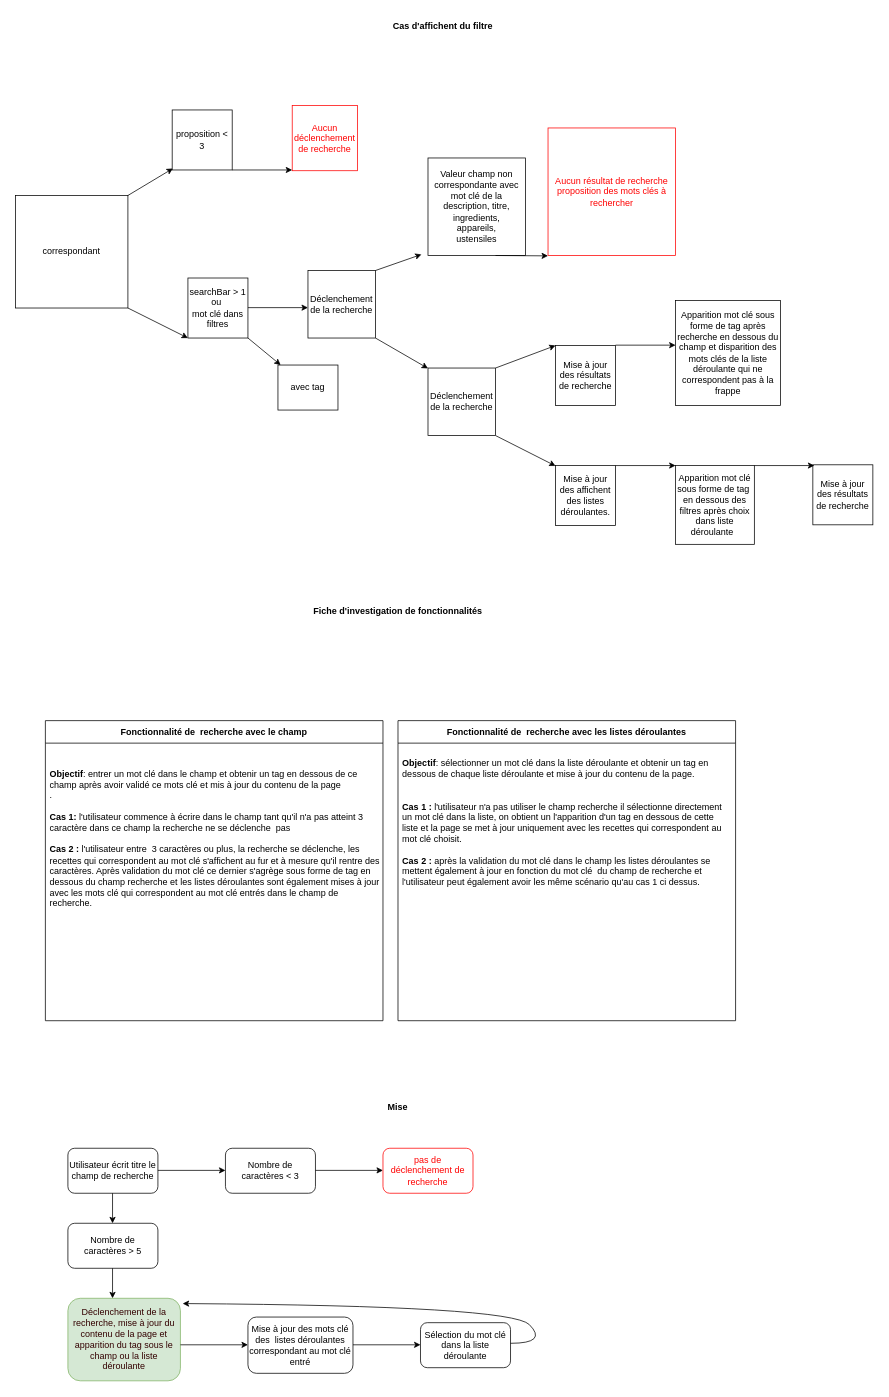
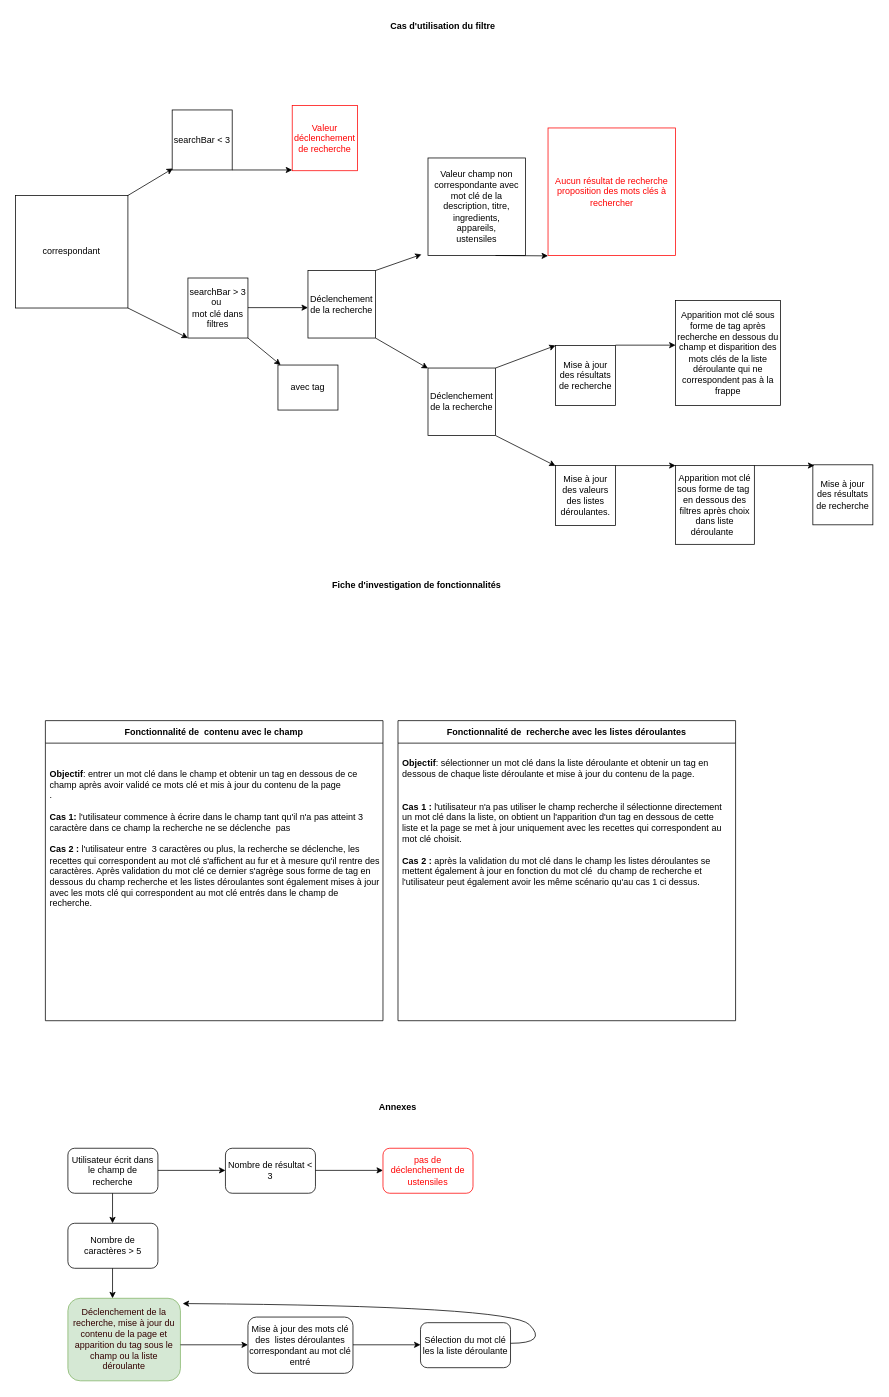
  <mxCell id="0" />
  <mxCell id="1" parent="0" />
  <mxCell id="2" value="correspondant" style="whiteSpace=wrap;html=1;aspect=fixed;" parent="1" vertex="1"><mxGeometry x="20" y="260" width="150" height="150" as="geometry" /></mxCell>
  <mxCell id="3" value="" style="endArrow=classic;html=1;rounded=0;" parent="1" edge="1"><mxGeometry width="50" height="50" relative="1" as="geometry"><mxPoint x="170" y="260" as="sourcePoint" /><mxPoint x="230" y="224" as="targetPoint" /></mxGeometry></mxCell>
  <mxCell id="4" value="" style="endArrow=classic;html=1;rounded=0;" parent="1" edge="1"><mxGeometry width="50" height="50" relative="1" as="geometry"><mxPoint x="170" y="410" as="sourcePoint" /><mxPoint x="250" y="450" as="targetPoint" /></mxGeometry></mxCell>
- <mxCell id="5" value="proposition &amp;lt; 3" style="whiteSpace=wrap;html=1;aspect=fixed;" parent="1" vertex="1"><mxGeometry x="229" y="146" width="80" height="80" as="geometry" /></mxCell>
- <mxCell id="6" value="searchBar &amp;gt; 1&lt;br&gt;ou&amp;nbsp;&lt;br&gt;mot clé dans filtres" style="whiteSpace=wrap;html=1;aspect=fixed;" parent="1" vertex="1"><mxGeometry x="250" y="370" width="80" height="80" as="geometry" /></mxCell>
- <mxCell id="7" value="&lt;font color=&quot;#ff0000&quot;&gt;Aucun déclenchement de recherche&lt;/font&gt;" style="whiteSpace=wrap;html=1;aspect=fixed;strokeColor=#FF0000;" parent="1" vertex="1"><mxGeometry x="389" y="140" width="87" height="87" as="geometry" /></mxCell>
+ <mxCell id="5" value="searchBar &amp;lt; 3" style="whiteSpace=wrap;html=1;aspect=fixed;" parent="1" vertex="1"><mxGeometry x="229" y="146" width="80" height="80" as="geometry" /></mxCell>
+ <mxCell id="6" value="searchBar &amp;gt; 3&lt;br&gt;ou&amp;nbsp;&lt;br&gt;mot clé dans filtres" style="whiteSpace=wrap;html=1;aspect=fixed;" parent="1" vertex="1"><mxGeometry x="250" y="370" width="80" height="80" as="geometry" /></mxCell>
+ <mxCell id="7" value="&lt;font color=&quot;#ff0000&quot;&gt;Valeur déclenchement de recherche&lt;/font&gt;" style="whiteSpace=wrap;html=1;aspect=fixed;strokeColor=#FF0000;" parent="1" vertex="1"><mxGeometry x="389" y="140" width="87" height="87" as="geometry" /></mxCell>
  <mxCell id="8" value="" style="endArrow=classic;html=1;rounded=0;" parent="1" edge="1"><mxGeometry width="50" height="50" relative="1" as="geometry"><mxPoint x="309" y="226" as="sourcePoint" /><mxPoint x="389" y="226" as="targetPoint" /></mxGeometry></mxCell>
  <mxCell id="9" value="" style="endArrow=classic;html=1;rounded=0;" parent="1" edge="1"><mxGeometry width="50" height="50" relative="1" as="geometry"><mxPoint x="330" y="409.5" as="sourcePoint" /><mxPoint x="410" y="409.5" as="targetPoint" /></mxGeometry></mxCell>
  <mxCell id="10" value="Déclenchement de la recherche" style="whiteSpace=wrap;html=1;aspect=fixed;" parent="1" vertex="1"><mxGeometry x="410" y="360" width="90" height="90" as="geometry" /></mxCell>
  <mxCell id="11" value="" style="endArrow=classic;html=1;rounded=0;entryX=-0.067;entryY=0.989;entryDx=0;entryDy=0;entryPerimeter=0;exitX=1;exitY=0;exitDx=0;exitDy=0;" parent="1" source="10" target="12" edge="1"><mxGeometry width="50" height="50" relative="1" as="geometry"><mxPoint x="500" y="370" as="sourcePoint" /><mxPoint x="570" y="340" as="targetPoint" /></mxGeometry></mxCell>
  <mxCell id="12" value="Valeur champ non correspondante avec mot clé de la description, titre, ingredients,&lt;br&gt;appareils,&lt;br&gt;ustensiles" style="whiteSpace=wrap;html=1;aspect=fixed;" parent="1" vertex="1"><mxGeometry x="570" y="210" width="130" height="130" as="geometry" /></mxCell>
  <mxCell id="13" value="Déclenchement de la recherche" style="whiteSpace=wrap;html=1;aspect=fixed;" parent="1" vertex="1"><mxGeometry x="570" y="490" width="90" height="90" as="geometry" /></mxCell>
  <mxCell id="14" value="" style="endArrow=classic;html=1;rounded=0;exitX=1;exitY=1;exitDx=0;exitDy=0;" parent="1" source="10" edge="1"><mxGeometry width="50" height="50" relative="1" as="geometry"><mxPoint x="490" y="450" as="sourcePoint" /><mxPoint x="570" y="490.5" as="targetPoint" /></mxGeometry></mxCell>
  <mxCell id="15" value="" style="endArrow=classic;html=1;rounded=0;" parent="1" edge="1"><mxGeometry width="50" height="50" relative="1" as="geometry"><mxPoint x="660" y="340" as="sourcePoint" /><mxPoint x="730" y="340.5" as="targetPoint" /></mxGeometry></mxCell>
  <mxCell id="16" value="&lt;font color=&quot;#ff0000&quot;&gt;Aucun résultat de recherche proposition des mots clés à rechercher&lt;/font&gt;" style="whiteSpace=wrap;html=1;aspect=fixed;strokeColor=#FF0000;" parent="1" vertex="1"><mxGeometry x="730" y="170" width="170" height="170" as="geometry" /></mxCell>
  <mxCell id="17" value="Mise à jour des résultats de recherche" style="whiteSpace=wrap;html=1;aspect=fixed;" parent="1" vertex="1"><mxGeometry x="740" y="460" width="80" height="80" as="geometry" /></mxCell>
  <mxCell id="18" value="" style="endArrow=classic;html=1;rounded=0;" parent="1" edge="1"><mxGeometry width="50" height="50" relative="1" as="geometry"><mxPoint x="660" y="490" as="sourcePoint" /><mxPoint x="740" y="460" as="targetPoint" /></mxGeometry></mxCell>
  <mxCell id="19" value="" style="endArrow=classic;html=1;rounded=0;" parent="1" edge="1"><mxGeometry width="50" height="50" relative="1" as="geometry"><mxPoint x="660" y="580" as="sourcePoint" /><mxPoint x="740" y="620.5" as="targetPoint" /></mxGeometry></mxCell>
- <mxCell id="20" value="Mise à jour des affichent des listes déroulantes." style="whiteSpace=wrap;html=1;aspect=fixed;" parent="1" vertex="1"><mxGeometry x="740" y="620" width="80" height="80" as="geometry" /></mxCell>
+ <mxCell id="20" value="Mise à jour des valeurs des listes déroulantes." style="whiteSpace=wrap;html=1;aspect=fixed;" parent="1" vertex="1"><mxGeometry x="740" y="620" width="80" height="80" as="geometry" /></mxCell>
  <mxCell id="21" value="" style="endArrow=classic;html=1;rounded=0;" parent="1" edge="1"><mxGeometry width="50" height="50" relative="1" as="geometry"><mxPoint x="820" y="459.5" as="sourcePoint" /><mxPoint x="900" y="459.5" as="targetPoint" /></mxGeometry></mxCell>
  <mxCell id="22" value="Apparition mot clé sous forme de tag après recherche en dessous du champ et disparition des mots clés de la liste déroulante qui ne correspondent pas à la frappe" style="whiteSpace=wrap;html=1;aspect=fixed;" parent="1" vertex="1"><mxGeometry x="900" y="400" width="140" height="140" as="geometry" /></mxCell>
  <mxCell id="23" value="" style="endArrow=classic;html=1;rounded=0;" parent="1" edge="1"><mxGeometry width="50" height="50" relative="1" as="geometry"><mxPoint x="820" y="620" as="sourcePoint" /><mxPoint x="900" y="620" as="targetPoint" /></mxGeometry></mxCell>
  <mxCell id="24" value="Apparition mot clé sous forme de tag&amp;nbsp; en dessous des filtres après choix dans liste déroulante&amp;nbsp;&amp;nbsp;" style="whiteSpace=wrap;html=1;aspect=fixed;" parent="1" vertex="1"><mxGeometry x="900" y="620" width="105" height="105" as="geometry" /></mxCell>
  <mxCell id="25" value="Mise à jour des résultats de recherche" style="whiteSpace=wrap;html=1;aspect=fixed;" parent="1" vertex="1"><mxGeometry x="1083" y="619" width="80" height="80" as="geometry" /></mxCell>
  <mxCell id="26" value="" style="endArrow=classic;html=1;rounded=0;" parent="1" edge="1"><mxGeometry width="50" height="50" relative="1" as="geometry"><mxPoint x="1005" y="620" as="sourcePoint" /><mxPoint x="1085" y="620" as="targetPoint" /></mxGeometry></mxCell>
- <mxCell id="27" value="&lt;b&gt;Cas d'affichent du filtre&lt;/b&gt;" style="text;html=1;strokeColor=none;fillColor=none;align=center;verticalAlign=middle;whiteSpace=wrap;rounded=0;" parent="1" vertex="1"><mxGeometry x="510" y="20" width="160" height="30" as="geometry" /></mxCell>
- <mxCell id="28" value="&lt;b&gt;Fiche d'investigation de fonctionnalités&lt;/b&gt;" style="text;html=1;strokeColor=none;fillColor=none;align=center;verticalAlign=middle;whiteSpace=wrap;rounded=0;" parent="1" vertex="1"><mxGeometry x="410" y="800" width="240" height="30" as="geometry" /></mxCell>
- <mxCell id="29" value="&lt;b&gt;Fonctionnalité de&amp;nbsp; recherche avec le champ&lt;/b&gt;" style="swimlane;fontStyle=0;childLayout=stackLayout;horizontal=1;startSize=30;horizontalStack=0;resizeParent=1;resizeParentMax=0;resizeLast=0;collapsible=1;marginBottom=0;whiteSpace=wrap;html=1;" parent="1" vertex="1"><mxGeometry x="60" y="960" width="450" height="400" as="geometry" /></mxCell>
+ <mxCell id="27" value="&lt;b&gt;Cas d'utilisation du filtre&lt;/b&gt;" style="text;html=1;strokeColor=none;fillColor=none;align=center;verticalAlign=middle;whiteSpace=wrap;rounded=0;" parent="1" vertex="1"><mxGeometry x="510" y="20" width="160" height="30" as="geometry" /></mxCell>
+ <mxCell id="28" value="&lt;b&gt;Fiche d'investigation de fonctionnalités&lt;/b&gt;" style="text;html=1;strokeColor=none;fillColor=none;align=center;verticalAlign=middle;whiteSpace=wrap;rounded=0;" parent="1" vertex="1"><mxGeometry x="435" y="765" width="240" height="30" as="geometry" /></mxCell>
+ <mxCell id="29" value="&lt;b&gt;Fonctionnalité de&amp;nbsp; contenu avec le champ&lt;/b&gt;" style="swimlane;fontStyle=0;childLayout=stackLayout;horizontal=1;startSize=30;horizontalStack=0;resizeParent=1;resizeParentMax=0;resizeLast=0;collapsible=1;marginBottom=0;whiteSpace=wrap;html=1;" parent="1" vertex="1"><mxGeometry x="60" y="960" width="450" height="400" as="geometry" /></mxCell>
  <mxCell id="30" value="&lt;b&gt;Objectif&lt;/b&gt;: entrer un mot clé dans le champ et obtenir un tag en dessous de ce champ après avoir validé ce mots clé et mis à jour du contenu de la page&lt;br&gt;.&lt;br&gt;&lt;br&gt;&lt;b&gt;Cas 1:&lt;/b&gt; l'utilisateur commence à écrire dans le champ tant qu'il n'a pas atteint 3 caractère dans ce champ la recherche ne se déclenche&amp;nbsp; pas&amp;nbsp;&lt;br&gt;&lt;br&gt;&lt;b&gt;Cas 2 :&lt;/b&gt; l'utilisateur entre&amp;nbsp; 3 caractères ou plus, la recherche se déclenche, les recettes qui correspondent au mot clé s'affichent au fur et à mesure qu'il rentre des caractères. Après validation du mot clé ce dernier s'agrège sous forme de tag en dessous du champ recherche et les listes déroulantes sont également mises à jour avec les mots clé qui correspondent au mot clé entrés dans le champ de recherche.&lt;br&gt;&lt;br&gt;&lt;br&gt;&lt;br&gt;&lt;br&gt;&lt;br&gt;&lt;br&gt;&lt;br&gt;&lt;br&gt;" style="text;strokeColor=none;fillColor=none;align=left;verticalAlign=middle;spacingLeft=4;spacingRight=4;overflow=hidden;points=[[0,0.5],[1,0.5]];portConstraint=eastwest;rotatable=0;whiteSpace=wrap;html=1;" parent="29" vertex="1"><mxGeometry y="30" width="450" height="370" as="geometry" /></mxCell>
  <mxCell id="31" value="&lt;b&gt;Fonctionnalité de&amp;nbsp; recherche avec les listes déroulantes&lt;/b&gt;" style="swimlane;fontStyle=0;childLayout=stackLayout;horizontal=1;startSize=30;horizontalStack=0;resizeParent=1;resizeParentMax=0;resizeLast=0;collapsible=1;marginBottom=0;whiteSpace=wrap;html=1;" parent="1" vertex="1"><mxGeometry x="530" y="960" width="450" height="400" as="geometry" /></mxCell>
  <mxCell id="32" value="&lt;b&gt;Objectif&lt;/b&gt;: sélectionner un mot clé dans la liste déroulante et obtenir un tag en dessous de chaque liste déroulante et mise à jour du contenu de la page.&lt;br&gt;&lt;br&gt;&lt;br&gt;&lt;b&gt;Cas 1 :&lt;/b&gt;&amp;nbsp;l'utilisateur n'a pas utiliser le champ recherche il sélectionne directement un mot clé dans la liste, on obtient un l'apparition d'un tag en dessous de cette liste et la page se met à jour uniquement avec les recettes qui correspondent au mot clé choisit.&amp;nbsp;&lt;br&gt;&lt;br&gt;&lt;b style=&quot;border-color: var(--border-color);&quot;&gt;Cas 2 : &lt;/b&gt;&lt;span style=&quot;border-color: var(--border-color);&quot;&gt;après la validation du mot clé dans le champ les listes déroulantes se mettent également à jour en fonction du mot clé&amp;nbsp; du champ de recherche et l'utilisateur peut également avoir les même scénario qu'au cas 1 ci dessus.&lt;/span&gt;&lt;br&gt;&lt;br&gt;&lt;br&gt;&lt;br&gt;&lt;br&gt;&lt;br&gt;&lt;br&gt;&lt;br&gt;&lt;br&gt;&lt;br&gt;&lt;br&gt;&lt;br&gt;" style="text;strokeColor=none;fillColor=none;align=left;verticalAlign=middle;spacingLeft=4;spacingRight=4;overflow=hidden;points=[[0,0.5],[1,0.5]];portConstraint=eastwest;rotatable=0;whiteSpace=wrap;html=1;" parent="31" vertex="1"><mxGeometry y="30" width="450" height="370" as="geometry" /></mxCell>
- <mxCell id="33" value="&lt;b&gt;Mise&lt;/b&gt;" style="text;html=1;strokeColor=none;fillColor=none;align=center;verticalAlign=middle;whiteSpace=wrap;rounded=0;" parent="1" vertex="1"><mxGeometry x="410" y="1460" width="240" height="30" as="geometry" /></mxCell>
- <mxCell id="34" value="Utilisateur écrit titre le champ de recherche" style="rounded=1;whiteSpace=wrap;html=1;" parent="1" vertex="1"><mxGeometry x="90" y="1530" width="120" height="60" as="geometry" /></mxCell>
+ <mxCell id="33" value="&lt;b&gt;Annexes&lt;/b&gt;" style="text;html=1;strokeColor=none;fillColor=none;align=center;verticalAlign=middle;whiteSpace=wrap;rounded=0;" parent="1" vertex="1"><mxGeometry x="410" y="1460" width="240" height="30" as="geometry" /></mxCell>
+ <mxCell id="34" value="Utilisateur écrit dans le champ de recherche" style="rounded=1;whiteSpace=wrap;html=1;" parent="1" vertex="1"><mxGeometry x="90" y="1530" width="120" height="60" as="geometry" /></mxCell>
  <mxCell id="35" value="" style="endArrow=classic;html=1;rounded=0;" parent="1" edge="1"><mxGeometry width="50" height="50" relative="1" as="geometry"><mxPoint x="210" y="1559.5" as="sourcePoint" /><mxPoint x="300" y="1559.5" as="targetPoint" /></mxGeometry></mxCell>
- <mxCell id="36" value="Nombre de caractères &amp;lt; 3" style="rounded=1;whiteSpace=wrap;html=1;" parent="1" vertex="1"><mxGeometry x="300" y="1530" width="120" height="60" as="geometry" /></mxCell>
+ <mxCell id="36" value="Nombre de résultat &amp;lt; 3" style="rounded=1;whiteSpace=wrap;html=1;" parent="1" vertex="1"><mxGeometry x="300" y="1530" width="120" height="60" as="geometry" /></mxCell>
  <mxCell id="37" value="" style="endArrow=classic;html=1;rounded=0;" parent="1" edge="1"><mxGeometry width="50" height="50" relative="1" as="geometry"><mxPoint x="420" y="1559.5" as="sourcePoint" /><mxPoint x="510" y="1559.5" as="targetPoint" /></mxGeometry></mxCell>
- <mxCell id="38" value="&lt;font color=&quot;#ff0000&quot;&gt;pas de déclenchement de recherche&lt;/font&gt;" style="rounded=1;whiteSpace=wrap;html=1;strokeColor=#FF0000;" parent="1" vertex="1"><mxGeometry x="510" y="1530" width="120" height="60" as="geometry" /></mxCell>
+ <mxCell id="38" value="&lt;font color=&quot;#ff0000&quot;&gt;pas de déclenchement de ustensiles&lt;/font&gt;" style="rounded=1;whiteSpace=wrap;html=1;strokeColor=#FF0000;" parent="1" vertex="1"><mxGeometry x="510" y="1530" width="120" height="60" as="geometry" /></mxCell>
  <mxCell id="39" value="" style="endArrow=classic;html=1;rounded=0;" parent="1" edge="1"><mxGeometry width="50" height="50" relative="1" as="geometry"><mxPoint x="149.5" y="1590" as="sourcePoint" /><mxPoint x="149.5" y="1630" as="targetPoint" /></mxGeometry></mxCell>
  <mxCell id="40" value="Nombre de caractères &amp;gt; 5" style="rounded=1;whiteSpace=wrap;html=1;" parent="1" vertex="1"><mxGeometry x="90" y="1630" width="120" height="60" as="geometry" /></mxCell>
  <mxCell id="41" value="" style="endArrow=classic;html=1;rounded=0;" parent="1" edge="1"><mxGeometry width="50" height="50" relative="1" as="geometry"><mxPoint x="149.5" y="1690" as="sourcePoint" /><mxPoint x="149.5" y="1730" as="targetPoint" /></mxGeometry></mxCell>
  <mxCell id="42" value="&lt;font color=&quot;#330000&quot;&gt;Déclenchement de la recherche, mise à jour du contenu de la page et apparition&amp;nbsp;du tag sous le champ ou la liste déroulante&lt;/font&gt;" style="rounded=1;whiteSpace=wrap;html=1;strokeColor=#82b366;fillColor=#d5e8d4;" parent="1" vertex="1"><mxGeometry x="90" y="1730" width="150" height="110" as="geometry" /></mxCell>
  <mxCell id="43" value="" style="endArrow=classic;html=1;rounded=0;" parent="1" edge="1"><mxGeometry width="50" height="50" relative="1" as="geometry"><mxPoint x="240" y="1792" as="sourcePoint" /><mxPoint x="330" y="1792" as="targetPoint" /></mxGeometry></mxCell>
  <mxCell id="44" value="Mise à jour des mots clé des&amp;nbsp; listes déroulantes correspondant au mot clé entré" style="rounded=1;whiteSpace=wrap;html=1;" parent="1" vertex="1"><mxGeometry x="330" y="1755" width="140" height="75" as="geometry" /></mxCell>
  <mxCell id="45" value="" style="endArrow=classic;html=1;rounded=0;" parent="1" edge="1"><mxGeometry width="50" height="50" relative="1" as="geometry"><mxPoint x="470" y="1792" as="sourcePoint" /><mxPoint x="560" y="1792" as="targetPoint" /></mxGeometry></mxCell>
- <mxCell id="46" value="Sélection du mot clé dans la liste déroulante" style="rounded=1;whiteSpace=wrap;html=1;" parent="1" vertex="1"><mxGeometry x="560" y="1762.5" width="120" height="60" as="geometry" /></mxCell>
+ <mxCell id="46" value="Sélection du mot clé les la liste déroulante" style="rounded=1;whiteSpace=wrap;html=1;" parent="1" vertex="1"><mxGeometry x="560" y="1762.5" width="120" height="60" as="geometry" /></mxCell>
  <mxCell id="47" value="" style="curved=1;endArrow=classic;html=1;rounded=0;entryX=1.02;entryY=0.064;entryDx=0;entryDy=0;entryPerimeter=0;" parent="1" target="42" edge="1"><mxGeometry width="50" height="50" relative="1" as="geometry"><mxPoint x="680" y="1790" as="sourcePoint" /><mxPoint x="730" y="1740" as="targetPoint" /><Array as="points"><mxPoint x="730" y="1790" /><mxPoint x="680" y="1740" /></Array></mxGeometry></mxCell>
  <mxCell id="48" value="" style="endArrow=classic;html=1;rounded=0;" parent="1" target="49" edge="1"><mxGeometry width="50" height="50" relative="1" as="geometry"><mxPoint x="330" y="450" as="sourcePoint" /><mxPoint x="410" y="490" as="targetPoint" /></mxGeometry></mxCell>
  <mxCell id="49" value="avec tag" style="whiteSpace=wrap;html=1;aspect=fixed;" parent="1" vertex="1"><mxGeometry x="370" y="486" width="80" height="60" as="geometry" /></mxCell>
